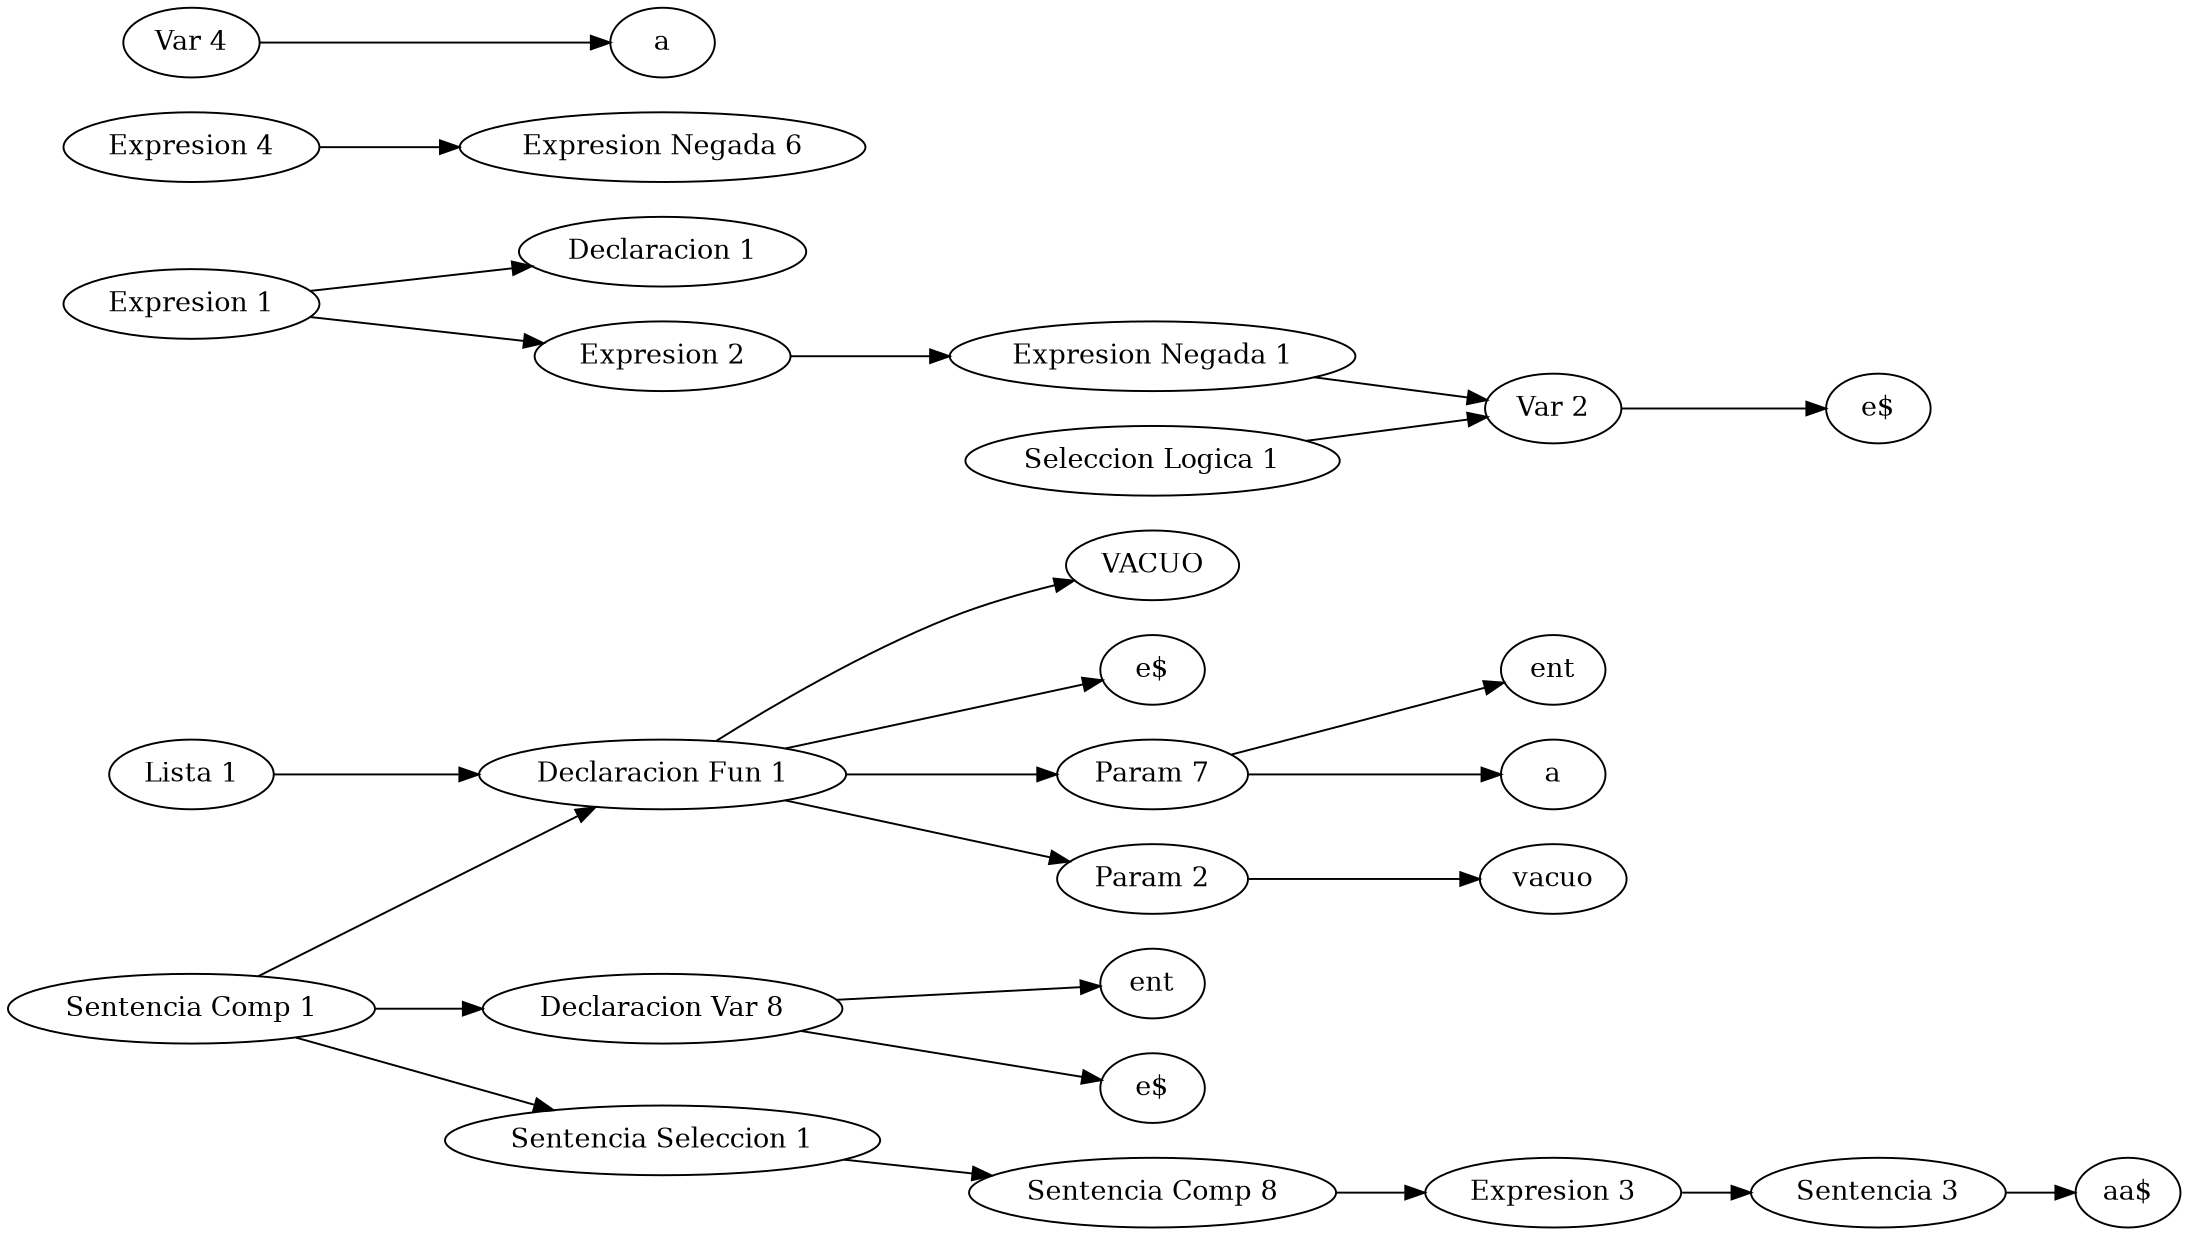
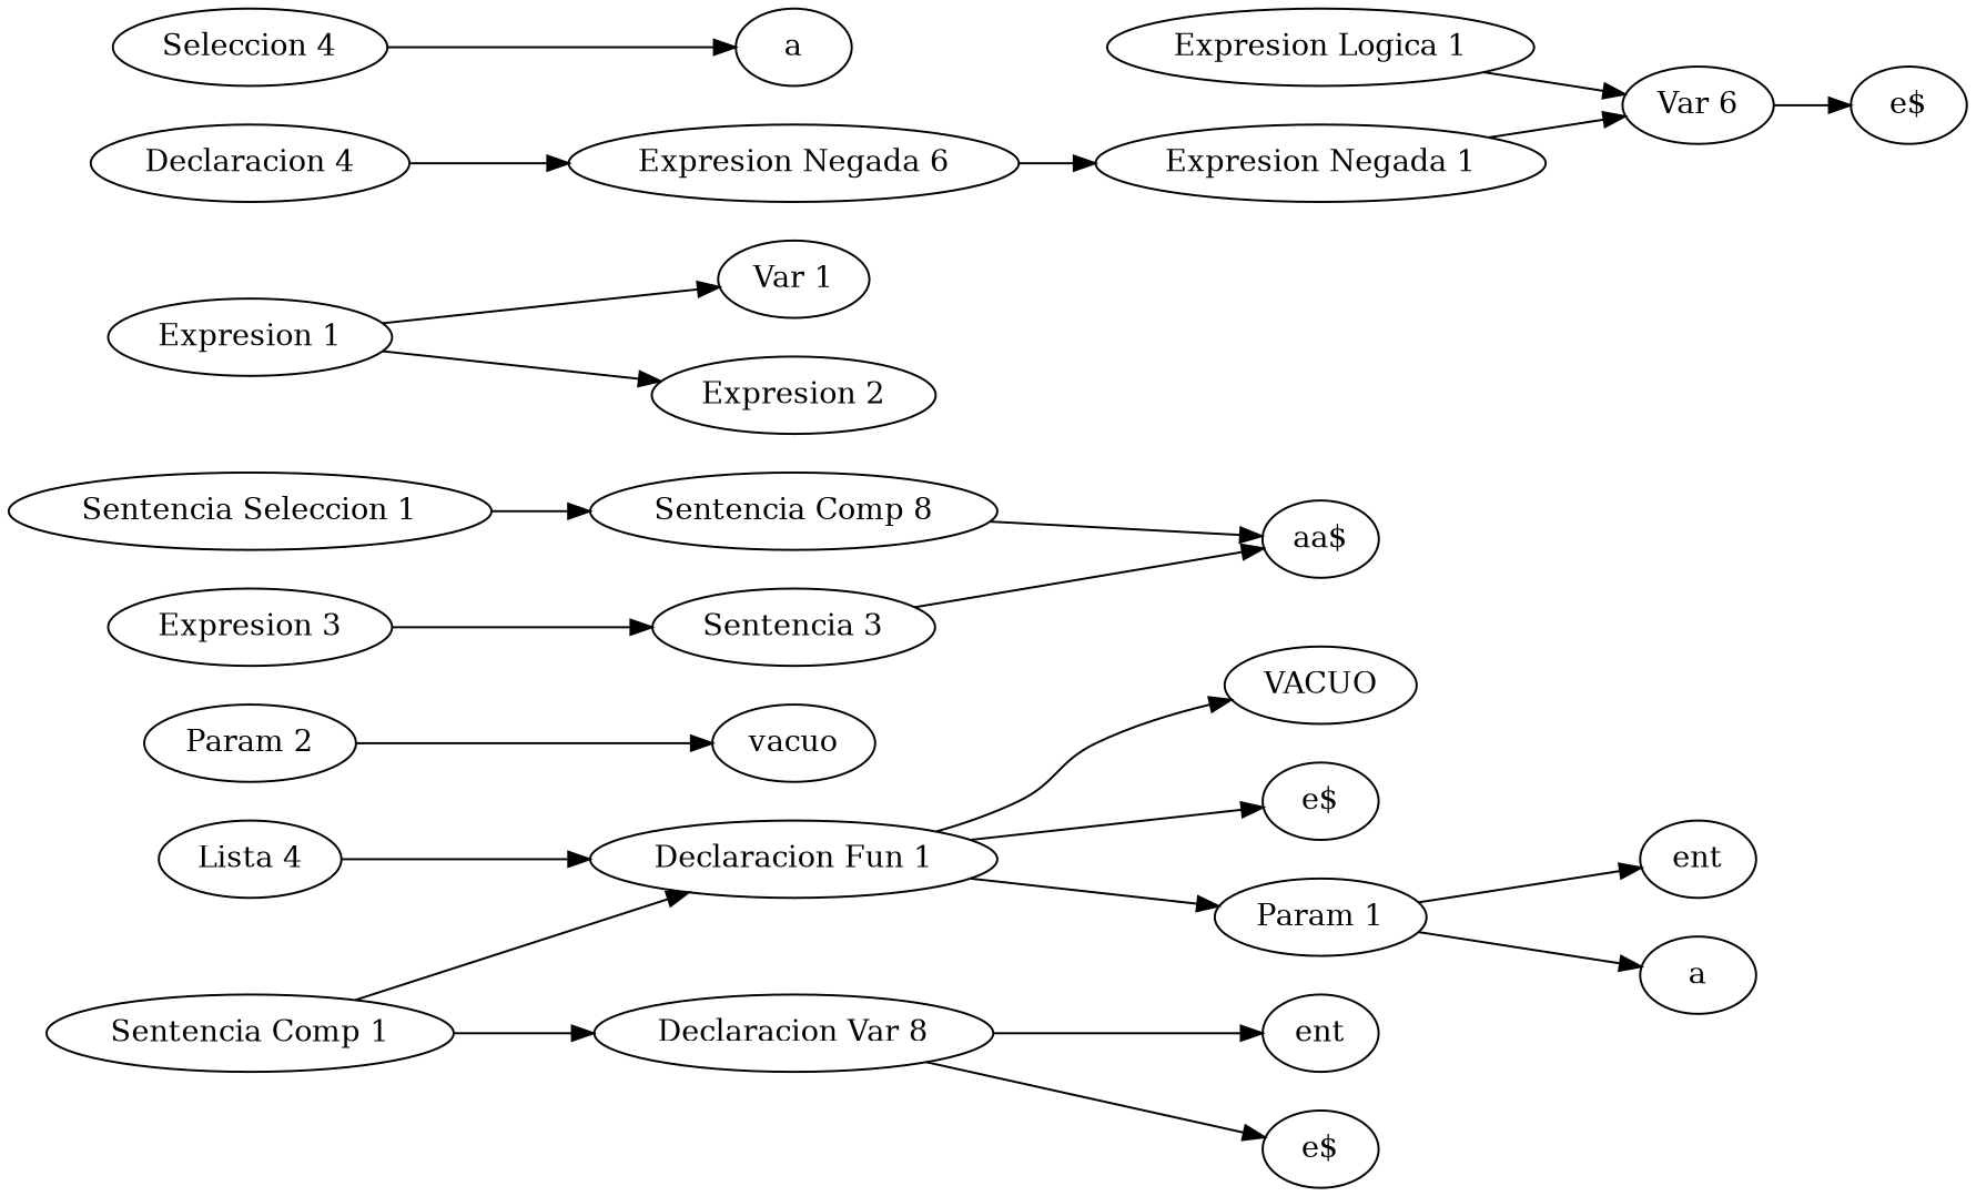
  digraph {
    rankdir=LR
-   "Lista 1"
+   "Lista 1" [label="Lista 4"]
    "Declaracion Fun 1"
    n3 [label=VACUO]
    n4 [label="e$"]
-   "Param 1" [label="Param 7"]
+   "Param 1"
    "Param 2"
    n7 [label=ent]
    n8 [label=a]
    n9 [label=vacuo]
    "Sentencia Comp 1"
    n11 [label="Declaracion Var 8"]
    "Sentencia Seleccion 1"
    n13 [label=ent]
    n14 [label="e$"]
    n15 [label="Sentencia Comp 8"]
    "Expresion 1"
-   "Var 1" [label="Declaracion 1"]
+   "Var 1"
    "Expresion 2"
    "Expresion 3"
    "Expresion Negada 1"
-   "Var 2"
-   "Expresion Logica 1" [label="Seleccion Logica 1"]
+   "Var 2" [label="Var 6"]
+   "Expresion Logica 1"
    n23 [label="e$"]
    n24 [label="Sentencia 3"]
    n25 [label="aa$"]
    n26 [label="Expresion Negada 6"]
-   "Expresion 4"
+   "Expresion 4" [label="Declaracion 4"]
    n28 [label=a]
-   "Var 4"
+   "Var 4" [label="Seleccion 4"]
    "Lista 1" -> "Declaracion Fun 1"
    "Declaracion Fun 1" -> n3
    "Declaracion Fun 1" -> n4
    "Declaracion Fun 1" -> "Param 1"
-   "Declaracion Fun 1" -> "Param 2"
    "Param 1" -> n7
    "Param 1" -> n8
    "Param 2" -> n9
    "Sentencia Comp 1" -> "Declaracion Fun 1"
    "Sentencia Comp 1" -> n11
-   "Sentencia Comp 1" -> "Sentencia Seleccion 1"
    n11 -> n13
    n11 -> n14
    "Sentencia Seleccion 1" -> n15
-   n15 -> "Expresion 3"
+   n15 -> n25
    "Expresion 1" -> "Var 1"
    "Expresion 1" -> "Expresion 2"
-   "Expresion 2" -> "Expresion Negada 1"
+   n26 -> "Expresion Negada 1"
    "Expresion 3" -> n24
    "Expresion Negada 1" -> "Var 2"
    "Var 2" -> n23
    "Expresion Logica 1" -> "Var 2"
    n24 -> n25
    "Expresion 4" -> n26
    "Var 4" -> n28
  }
